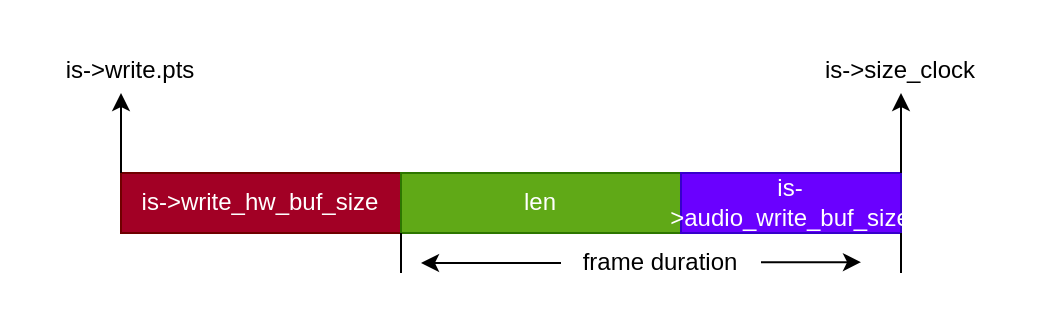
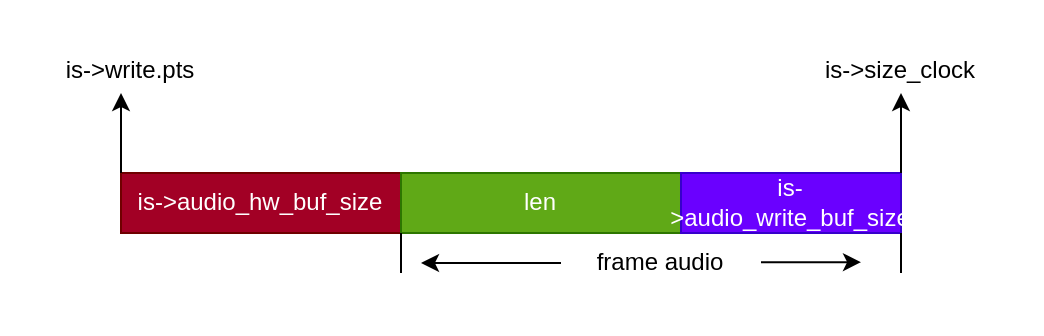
  <mxCell id="0" />
  <mxCell id="1" parent="0" />
- <mxCell id="2" value="is-&amp;gt;write_hw_buf_size" style="rounded=0;whiteSpace=wrap;html=1;fillColor=#a20025;fontColor=#ffffff;strokeColor=#6F0000;" vertex="1" parent="1"><mxGeometry x="60" y="86" width="140" height="30" as="geometry" /></mxCell>
+ <mxCell id="2" value="is-&amp;gt;audio_hw_buf_size" style="rounded=0;whiteSpace=wrap;html=1;fillColor=#a20025;fontColor=#ffffff;strokeColor=#6F0000;" vertex="1" parent="1"><mxGeometry x="60" y="86" width="140" height="30" as="geometry" /></mxCell>
  <mxCell id="3" value="len" style="rounded=0;whiteSpace=wrap;html=1;fillColor=#60a917;fontColor=#ffffff;strokeColor=#2D7600;" vertex="1" parent="1"><mxGeometry x="200" y="86" width="140" height="30" as="geometry" /></mxCell>
  <mxCell id="4" value="is-&amp;gt;audio_write_buf_size" style="rounded=0;whiteSpace=wrap;html=1;fillColor=#6a00ff;fontColor=#ffffff;strokeColor=#3700CC;" vertex="1" parent="1"><mxGeometry x="340" y="86" width="110" height="30" as="geometry" /></mxCell>
  <mxCell id="5" value="" style="endArrow=none;html=1;" edge="1" parent="1"><mxGeometry width="50" height="50" relative="1" as="geometry"><mxPoint x="200" y="136" as="sourcePoint" /><mxPoint x="200" y="116" as="targetPoint" /></mxGeometry></mxCell>
  <mxCell id="6" value="" style="endArrow=none;html=1;" edge="1" parent="1"><mxGeometry width="50" height="50" relative="1" as="geometry"><mxPoint x="450" y="136" as="sourcePoint" /><mxPoint x="450" y="116" as="targetPoint" /></mxGeometry></mxCell>
- <mxCell id="7" value="frame duration" style="text;html=1;strokeColor=none;fillColor=none;align=center;verticalAlign=middle;whiteSpace=wrap;rounded=0;" vertex="1" parent="1"><mxGeometry x="280" y="116" width="100" height="30" as="geometry" /></mxCell>
+ <mxCell id="7" value="frame audio" style="text;html=1;strokeColor=none;fillColor=none;align=center;verticalAlign=middle;whiteSpace=wrap;rounded=0;" vertex="1" parent="1"><mxGeometry x="280" y="116" width="100" height="30" as="geometry" /></mxCell>
  <mxCell id="8" value="" style="endArrow=classic;html=1;exitX=0;exitY=0.5;exitDx=0;exitDy=0;" edge="1" parent="1" source="7"><mxGeometry width="50" height="50" relative="1" as="geometry"><mxPoint x="230" y="176" as="sourcePoint" /><mxPoint x="210" y="131" as="targetPoint" /></mxGeometry></mxCell>
  <mxCell id="9" value="" style="endArrow=classic;html=1;" edge="1" parent="1"><mxGeometry width="50" height="50" relative="1" as="geometry"><mxPoint x="380" y="130.58" as="sourcePoint" /><mxPoint x="430" y="130.58" as="targetPoint" /></mxGeometry></mxCell>
  <mxCell id="10" value="" style="endArrow=classic;html=1;" edge="1" parent="1"><mxGeometry width="50" height="50" relative="1" as="geometry"><mxPoint x="450" y="86" as="sourcePoint" /><mxPoint x="450" y="46" as="targetPoint" /></mxGeometry></mxCell>
  <mxCell id="11" value="is-&amp;gt;size_clock" style="text;html=1;strokeColor=none;fillColor=none;align=center;verticalAlign=middle;whiteSpace=wrap;rounded=0;" vertex="1" parent="1"><mxGeometry x="400" y="20" width="100" height="30" as="geometry" /></mxCell>
  <mxCell id="12" value="" style="endArrow=classic;html=1;" edge="1" parent="1"><mxGeometry width="50" height="50" relative="1" as="geometry"><mxPoint x="60" y="86" as="sourcePoint" /><mxPoint x="60" y="46" as="targetPoint" /></mxGeometry></mxCell>
  <mxCell id="13" value="is-&amp;gt;write.pts" style="text;html=1;strokeColor=none;fillColor=none;align=center;verticalAlign=middle;whiteSpace=wrap;rounded=0;" vertex="1" parent="1"><mxGeometry x="20" y="20" width="90" height="30" as="geometry" /></mxCell>
